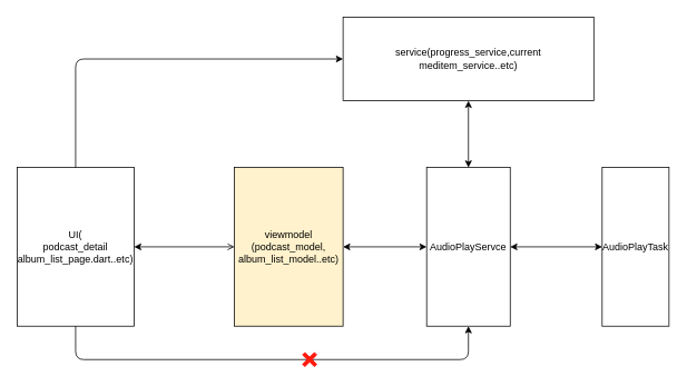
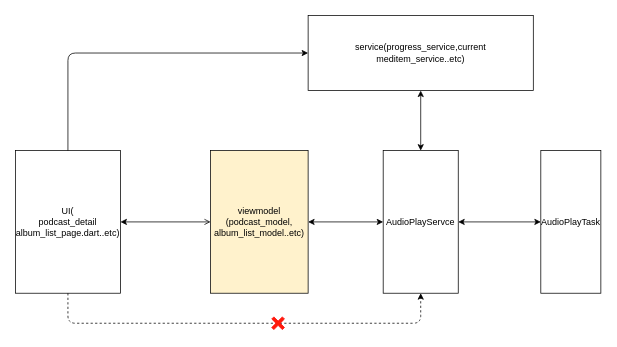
  <mxCell id="0" />
  <mxCell id="1" parent="0" />
  <mxCell id="2" value="AudioPlayServce&lt;br&gt;" style="rounded=0;whiteSpace=wrap;html=1;" vertex="1" parent="1"><mxGeometry x="510" y="200" width="100" height="190" as="geometry" /></mxCell>
  <mxCell id="3" value="AudioPlayTask" style="rounded=0;whiteSpace=wrap;html=1;" vertex="1" parent="1"><mxGeometry x="720" y="200" width="80" height="190" as="geometry" /></mxCell>
  <mxCell id="4" value="UI(&lt;br&gt;podcast_detail album_list_page.dart..etc)" style="rounded=0;whiteSpace=wrap;html=1;" vertex="1" parent="1"><mxGeometry x="20" y="200" width="140" height="190" as="geometry" /></mxCell>
  <mxCell id="5" value="" style="endArrow=classic;startArrow=classic;html=1;entryX=0;entryY=0.5;entryDx=0;entryDy=0;exitX=1;exitY=0.5;exitDx=0;exitDy=0;" edge="1" parent="1" source="2" target="3"><mxGeometry width="50" height="50" relative="1" as="geometry"><mxPoint x="510" y="370" as="sourcePoint" /><mxPoint x="560" y="320" as="targetPoint" /></mxGeometry></mxCell>
  <mxCell id="6" value="viewmodel&lt;br&gt;(podcast_model,&lt;br&gt;album_list_model..etc)" style="rounded=0;whiteSpace=wrap;html=1;fillColor=#fff2cc;" vertex="1" parent="1"><mxGeometry x="280" y="200" width="130" height="190" as="geometry" /></mxCell>
- <mxCell id="7" value="" style="edgeStyle=elbowEdgeStyle;elbow=horizontal;endArrow=classic;html=1;exitX=0.5;exitY=1;exitDx=0;exitDy=0;entryX=0.5;entryY=1;entryDx=0;entryDy=0;" edge="1" parent="1" source="4" target="2"><mxGeometry width="50" height="50" relative="1" as="geometry"><mxPoint x="430" y="370" as="sourcePoint" /><mxPoint x="480" y="320" as="targetPoint" /><Array as="points"><mxPoint x="290" y="430" /></Array></mxGeometry></mxCell>
+ <mxCell id="7" value="" style="edgeStyle=elbowEdgeStyle;elbow=horizontal;endArrow=classic;html=1;exitX=0.5;exitY=1;exitDx=0;exitDy=0;entryX=0.5;entryY=1;entryDx=0;entryDy=0;dashed=1;" edge="1" parent="1" source="4" target="2"><mxGeometry width="50" height="50" relative="1" as="geometry"><mxPoint x="430" y="370" as="sourcePoint" /><mxPoint x="480" y="320" as="targetPoint" /><Array as="points"><mxPoint x="290" y="430" /></Array></mxGeometry></mxCell>
  <mxCell id="8" value="service(progress_service,current&lt;br&gt;meditem_service..etc)" style="rounded=0;whiteSpace=wrap;html=1;" vertex="1" parent="1"><mxGeometry x="410" y="20" width="300" height="100" as="geometry" /></mxCell>
  <mxCell id="9" value="" style="shape=cross;whiteSpace=wrap;html=1;direction=south;rotation=-45;strokeColor=#FF0808;fillColor=#FF1B0A;" vertex="1" parent="1"><mxGeometry x="360" y="420" width="20" height="20" as="geometry" /></mxCell>
  <mxCell id="10" value="" style="endArrow=open;startArrow=classic;html=1;exitX=1;exitY=0.5;exitDx=0;exitDy=0;entryX=0;entryY=0.5;entryDx=0;entryDy=0;" edge="1" parent="1" source="4" target="6"><mxGeometry width="50" height="50" relative="1" as="geometry"><mxPoint x="380" y="270" as="sourcePoint" /><mxPoint x="430" y="220" as="targetPoint" /></mxGeometry></mxCell>
  <mxCell id="11" value="" style="endArrow=classic;startArrow=classic;html=1;entryX=0;entryY=0.5;entryDx=0;entryDy=0;exitX=1;exitY=0.5;exitDx=0;exitDy=0;" edge="1" parent="1" source="6" target="2"><mxGeometry width="50" height="50" relative="1" as="geometry"><mxPoint x="380" y="270" as="sourcePoint" /><mxPoint x="430" y="220" as="targetPoint" /></mxGeometry></mxCell>
  <mxCell id="12" value="" style="edgeStyle=elbowEdgeStyle;elbow=horizontal;endArrow=classic;html=1;entryX=0;entryY=0.5;entryDx=0;entryDy=0;exitX=0.5;exitY=0;exitDx=0;exitDy=0;" edge="1" parent="1" source="4" target="8"><mxGeometry width="50" height="50" relative="1" as="geometry"><mxPoint x="380" y="270" as="sourcePoint" /><mxPoint x="430" y="220" as="targetPoint" /><Array as="points"><mxPoint x="90" y="120" /></Array></mxGeometry></mxCell>
  <mxCell id="13" value="" style="endArrow=classic;startArrow=classic;html=1;exitX=0.5;exitY=0;exitDx=0;exitDy=0;" edge="1" parent="1" source="2"><mxGeometry width="50" height="50" relative="1" as="geometry"><mxPoint x="470" y="200" as="sourcePoint" /><mxPoint x="560" y="120" as="targetPoint" /></mxGeometry></mxCell>
